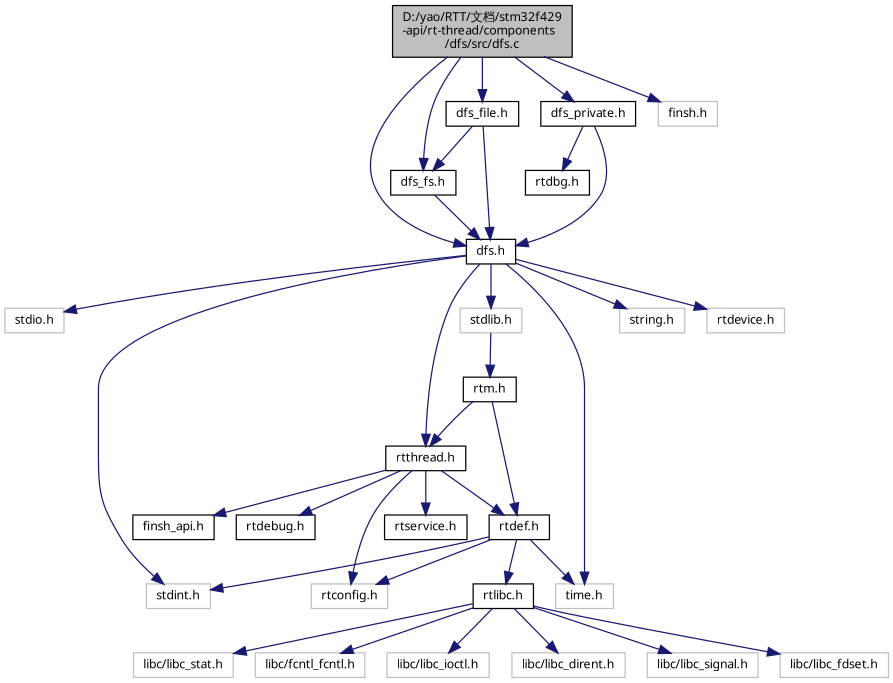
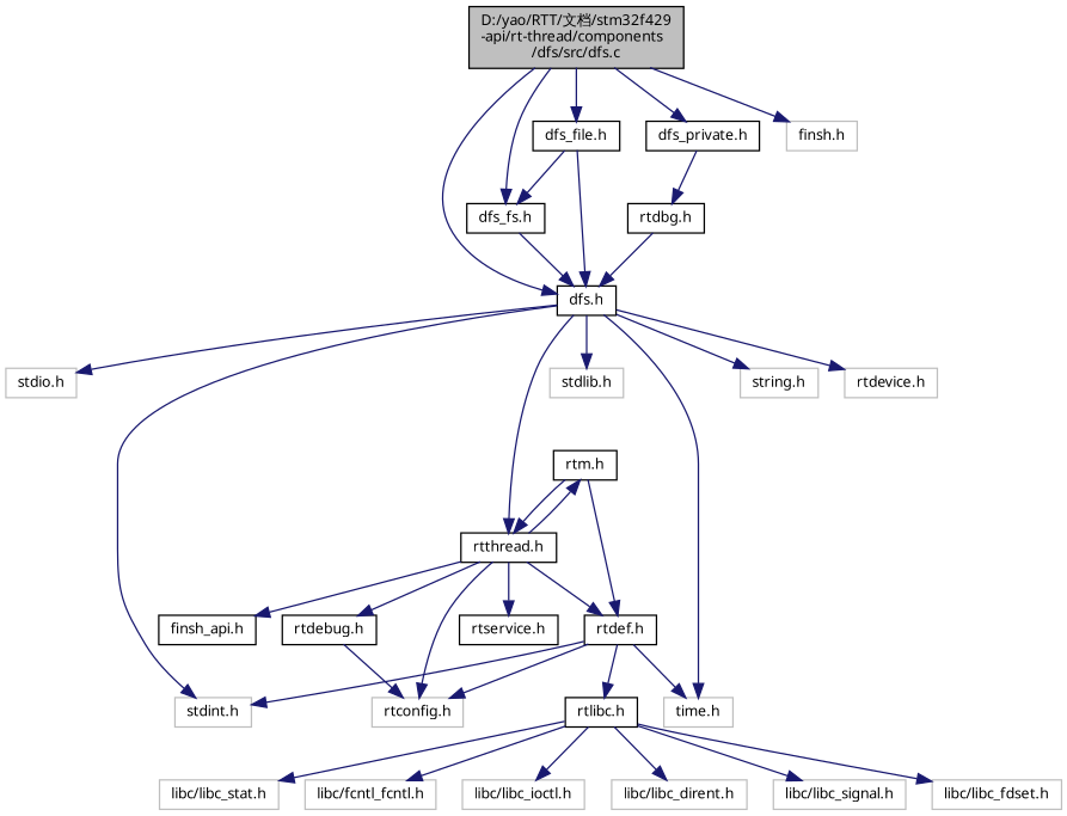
  digraph {
    node [color=grey75 fillcolor=white fontname="FreeSans.ttf" fontsize=10 shape=record style=filled]
    edge [color=midnightblue fontname="FreeSans.ttf" fontsize=10 labelfontname="FreeSans.ttf" labelfontsize=10 style=solid]
    n1 [color=black fillcolor=grey75 fontcolor=black height=0.2 label="D:/yao/RTT/文档/stm32f429\l-api/rt-thread/components\l/dfs/src/dfs.c" width=0.4]
    n2 [color=black height=0.2 label="dfs.h" width=0.4]
    n3 [color=black height=0.2 label="dfs_fs.h" width=0.4]
    n4 [color=black height=0.2 label="dfs_file.h" width=0.4]
    n5 [color=black height=0.2 label="dfs_private.h" width=0.4]
    n6 [height=0.2 label="finsh.h" width=0.4]
    n7 [height=0.2 label="stdio.h" width=0.4]
    n8 [height=0.2 label="stdint.h" width=0.4]
    n9 [height=0.2 label="stdlib.h" width=0.4]
    n10 [height=0.2 label="string.h" width=0.4]
    n11 [height=0.2 label="time.h" width=0.4]
    n12 [color=black height=0.2 label="rtthread.h" width=0.4]
    n13 [height=0.2 label="rtdevice.h" width=0.4]
    n14 [color=black height=0.2 label="rtdbg.h" width=0.4]
    n15 [height=0.2 label="rtconfig.h" width=0.4]
    n16 [color=black height=0.2 label="rtdebug.h" width=0.4]
    n17 [color=black height=0.2 label="rtdef.h" width=0.4]
    n18 [color=black height=0.2 label="rtservice.h" width=0.4]
    n19 [color=black height=0.2 label="rtm.h" width=0.4]
    n20 [color=black height=0.2 label="finsh_api.h" width=0.4]
    n21 [color=black height=0.2 label="rtlibc.h" width=0.4]
    n22 [height=0.2 label="libc/libc_stat.h" width=0.4]
    n23 [height=0.2 label="libc/fcntl_fcntl.h" width=0.4]
    n24 [height=0.2 label="libc/libc_ioctl.h" width=0.4]
    n25 [height=0.2 label="libc/libc_dirent.h" width=0.4]
    n26 [height=0.2 label="libc/libc_signal.h" width=0.4]
    n27 [height=0.2 label="libc/libc_fdset.h" width=0.4]
    n1 -> n2
    n1 -> n3
    n1 -> n4
    n1 -> n5
    n1 -> n6
    n2 -> n7
    n2 -> n8
    n2 -> n9
    n2 -> n10
    n2 -> n11
    n2 -> n12
    n2 -> n13
    n3 -> n2
    n4 -> n2
    n4 -> n3
-   n5 -> n2
+   n14 -> n2
    n5 -> n14
    n12 -> n15
    n12 -> n16
    n12 -> n17
    n12 -> n18
-   n9 -> n19
+   n12 -> n19
    n12 -> n20
+   n16 -> n15
    n17 -> n8
    n17 -> n11
    n17 -> n15
    n17 -> n21
    n19 -> n12
    n19 -> n17
    n21 -> n22
    n21 -> n23
    n21 -> n24
    n21 -> n25
    n21 -> n26
    n21 -> n27
  }
